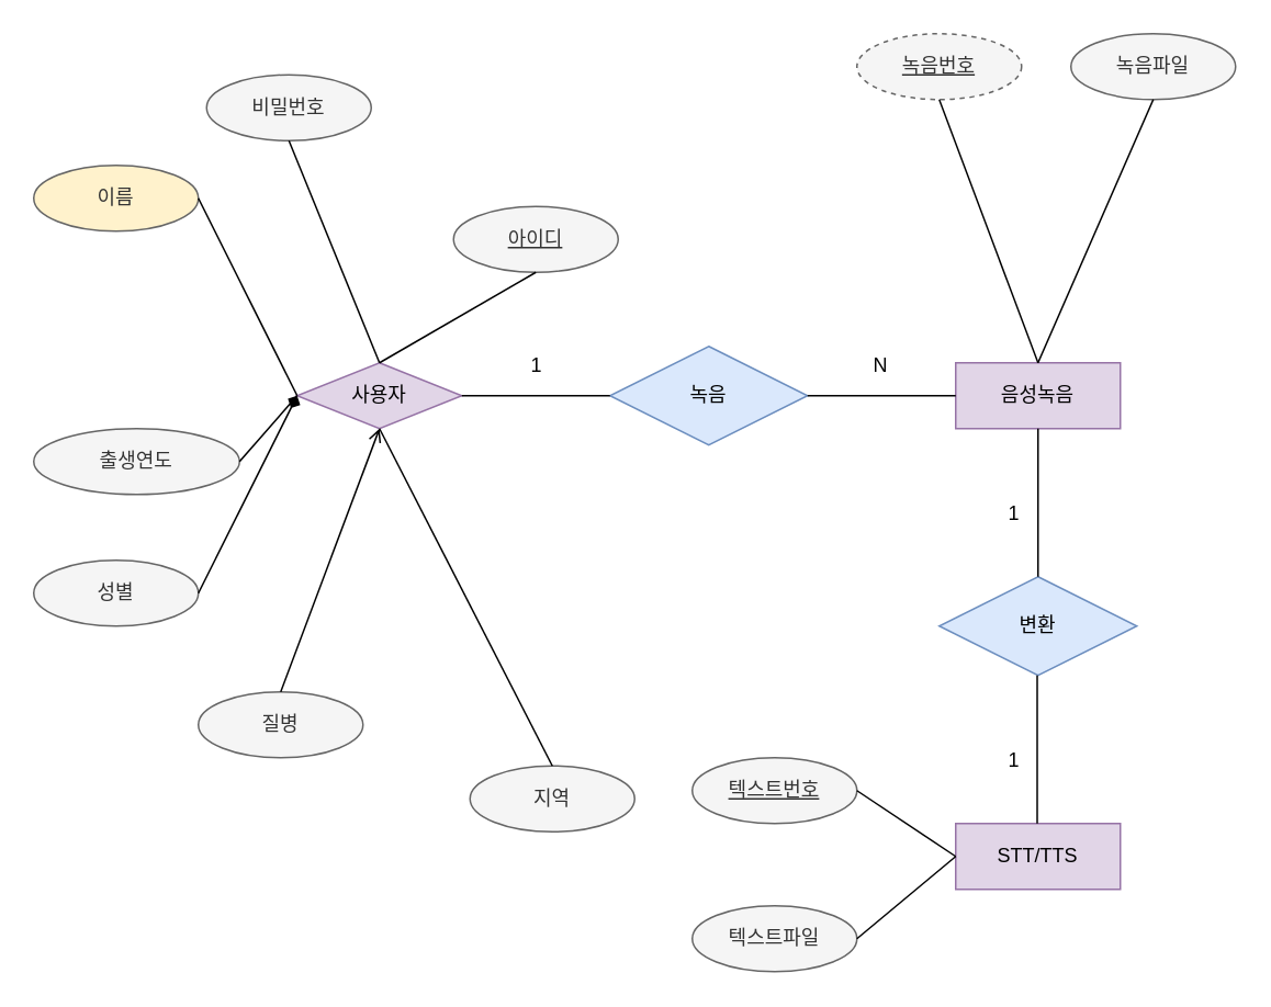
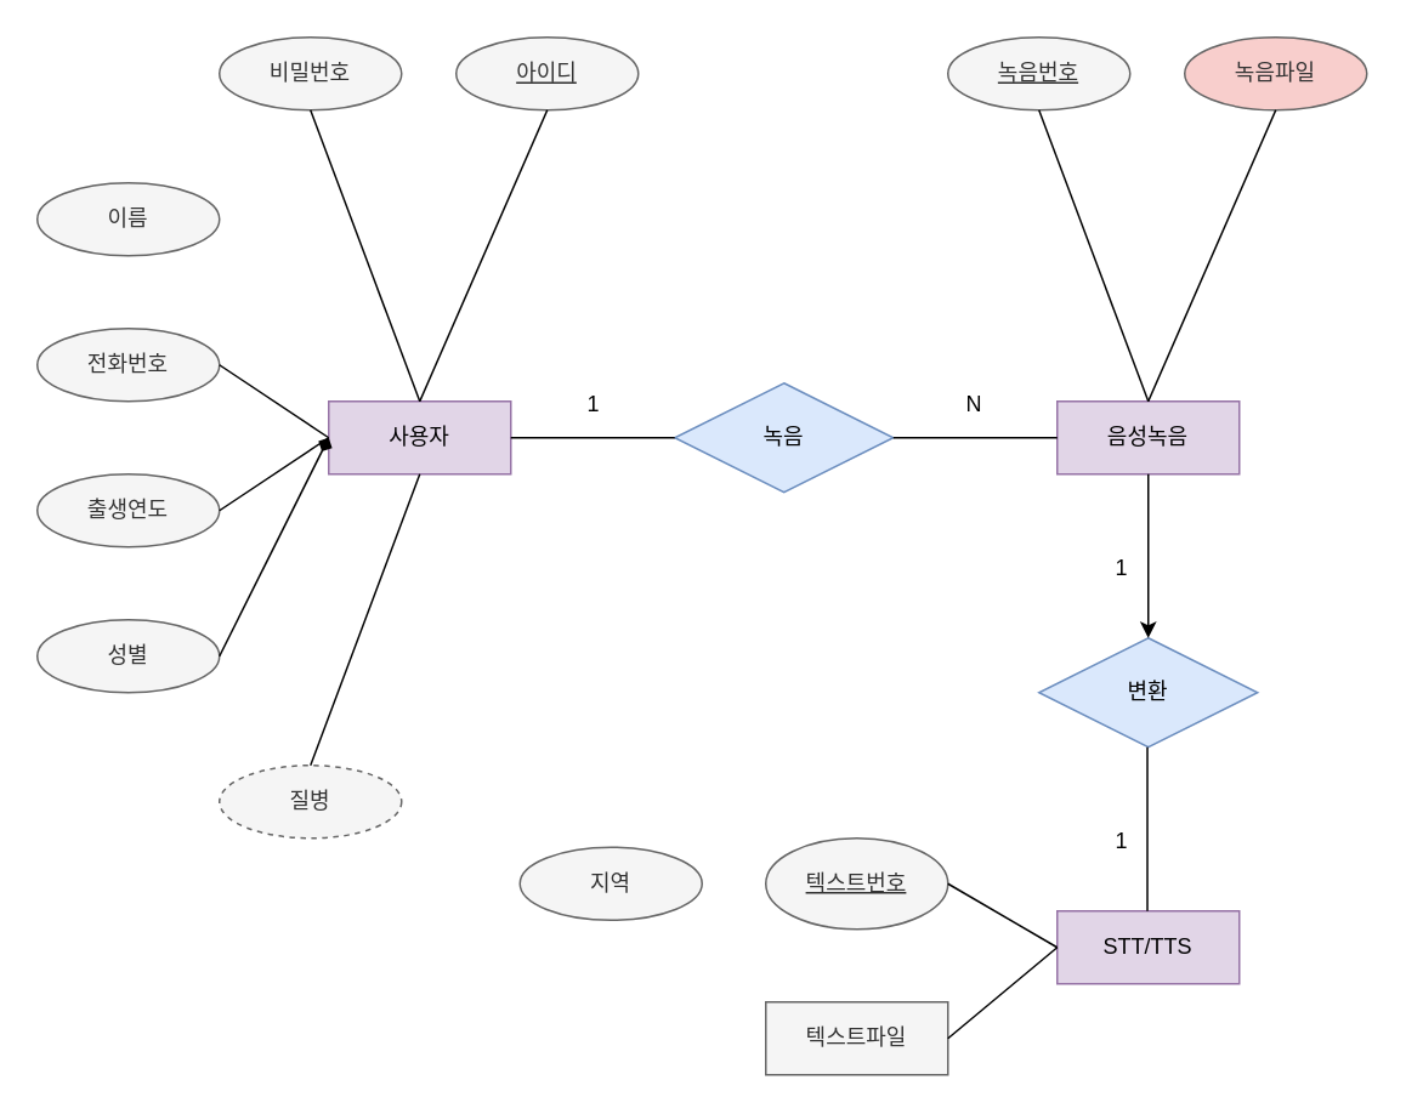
  <mxCell id="0" />
  <mxCell id="1" parent="0" />
- <mxCell id="2" value="비밀번호" style="ellipse;whiteSpace=wrap;html=1;align=center;fillColor=#f5f5f5;fontColor=#333333;strokeColor=#666666;" parent="1" vertex="1"><mxGeometry x="125" y="45" width="100" height="40" as="geometry" /></mxCell>
+ <mxCell id="2" value="비밀번호" style="ellipse;whiteSpace=wrap;html=1;align=center;fillColor=#f5f5f5;fontColor=#333333;strokeColor=#666666;" parent="1" vertex="1"><mxGeometry x="120" y="20" width="100" height="40" as="geometry" /></mxCell>
  <mxCell id="3" value="STT/TTS" style="whiteSpace=wrap;html=1;align=center;fillColor=#e1d5e7;strokeColor=#9673a6;" parent="1" vertex="1"><mxGeometry x="580" y="500" width="100" height="40" as="geometry" /></mxCell>
- <mxCell id="4" value="사용자" style="rhombus;whiteSpace=wrap;html=1;align=center;fillColor=#e1d5e7;strokeColor=#9673a6;" parent="1" vertex="1"><mxGeometry x="180" y="220" width="100" height="40" as="geometry" /></mxCell>
+ <mxCell id="4" value="사용자" style="whiteSpace=wrap;html=1;align=center;fillColor=#e1d5e7;strokeColor=#9673a6;" parent="1" vertex="1"><mxGeometry x="180" y="220" width="100" height="40" as="geometry" /></mxCell>
  <mxCell id="5" value="음성녹음" style="whiteSpace=wrap;html=1;align=center;fillColor=#e1d5e7;strokeColor=#9673a6;" parent="1" vertex="1"><mxGeometry x="580" y="220" width="100" height="40" as="geometry" /></mxCell>
  <mxCell id="6" value="녹음" style="shape=rhombus;perimeter=rhombusPerimeter;whiteSpace=wrap;html=1;align=center;fillColor=#dae8fc;strokeColor=#6c8ebf;" parent="1" vertex="1"><mxGeometry x="370" y="210" width="120" height="60" as="geometry" /></mxCell>
  <mxCell id="7" value="변환" style="shape=rhombus;perimeter=rhombusPerimeter;whiteSpace=wrap;html=1;align=center;fillColor=#dae8fc;strokeColor=#6c8ebf;" parent="1" vertex="1"><mxGeometry x="570" y="350" width="120" height="60" as="geometry" /></mxCell>
- <mxCell id="8" value="" style="endArrow=none;html=1;rounded=0;exitX=0.5;exitY=1;exitDx=0;exitDy=0;entryX=0.5;entryY=0;entryDx=0;entryDy=0;" parent="1" source="5" target="7" edge="1"><mxGeometry relative="1" as="geometry"><mxPoint x="370" y="370" as="sourcePoint" /><mxPoint x="530" y="370" as="targetPoint" /></mxGeometry></mxCell>
+ <mxCell id="8" value="" style="endArrow=classic;html=1;rounded=0;exitX=0.5;exitY=1;exitDx=0;exitDy=0;entryX=0.5;entryY=0;entryDx=0;entryDy=0;" parent="1" source="5" target="7" edge="1"><mxGeometry relative="1" as="geometry"><mxPoint x="370" y="370" as="sourcePoint" /><mxPoint x="530" y="370" as="targetPoint" /></mxGeometry></mxCell>
  <mxCell id="9" value="1" style="resizable=0;html=1;whiteSpace=wrap;align=right;verticalAlign=bottom;" parent="8" connectable="0" vertex="1"><mxGeometry x="1" relative="1" as="geometry"><mxPoint x="-10" y="-30" as="offset" /></mxGeometry></mxCell>
  <mxCell id="10" value="" style="endArrow=none;html=1;rounded=0;exitX=0.5;exitY=1;exitDx=0;exitDy=0;entryX=0.5;entryY=0;entryDx=0;entryDy=0;" parent="1" edge="1"><mxGeometry relative="1" as="geometry"><mxPoint x="629.5" y="410" as="sourcePoint" /><mxPoint x="629.5" y="500" as="targetPoint" /></mxGeometry></mxCell>
  <mxCell id="11" value="1" style="resizable=0;html=1;whiteSpace=wrap;align=right;verticalAlign=bottom;" parent="10" connectable="0" vertex="1"><mxGeometry x="1" relative="1" as="geometry"><mxPoint x="-10" y="-30" as="offset" /></mxGeometry></mxCell>
  <mxCell id="12" value="" style="endArrow=none;html=1;rounded=0;exitX=1;exitY=0.5;exitDx=0;exitDy=0;entryX=0;entryY=0.5;entryDx=0;entryDy=0;" parent="1" source="4" target="6" edge="1"><mxGeometry relative="1" as="geometry"><mxPoint x="370" y="370" as="sourcePoint" /><mxPoint x="360" y="240" as="targetPoint" /></mxGeometry></mxCell>
  <mxCell id="13" value="1" style="resizable=0;html=1;whiteSpace=wrap;align=right;verticalAlign=bottom;" parent="12" connectable="0" vertex="1"><mxGeometry x="1" relative="1" as="geometry"><mxPoint x="-40" y="-10" as="offset" /></mxGeometry></mxCell>
  <mxCell id="14" value="" style="endArrow=none;html=1;rounded=0;exitX=1;exitY=0.5;exitDx=0;exitDy=0;entryX=0;entryY=0.5;entryDx=0;entryDy=0;" parent="1" edge="1"><mxGeometry relative="1" as="geometry"><mxPoint x="490" y="240" as="sourcePoint" /><mxPoint x="580" y="240" as="targetPoint" /></mxGeometry></mxCell>
  <mxCell id="15" value="N" style="resizable=0;html=1;whiteSpace=wrap;align=right;verticalAlign=bottom;" parent="14" connectable="0" vertex="1"><mxGeometry x="1" relative="1" as="geometry"><mxPoint x="-40" y="-10" as="offset" /></mxGeometry></mxCell>
- <mxCell id="16" value="&lt;u&gt;아이디&lt;/u&gt;" style="ellipse;whiteSpace=wrap;html=1;align=center;fillColor=#f5f5f5;fontColor=#333333;strokeColor=#666666;" parent="1" vertex="1"><mxGeometry x="275" y="125" width="100" height="40" as="geometry" /></mxCell>
+ <mxCell id="16" value="&lt;u&gt;아이디&lt;/u&gt;" style="ellipse;whiteSpace=wrap;html=1;align=center;fillColor=#f5f5f5;fontColor=#333333;strokeColor=#666666;" parent="1" vertex="1"><mxGeometry x="250" y="20" width="100" height="40" as="geometry" /></mxCell>
  <mxCell id="17" value="성별" style="ellipse;whiteSpace=wrap;html=1;align=center;fillColor=#f5f5f5;fontColor=#333333;strokeColor=#666666;" parent="1" vertex="1"><mxGeometry x="20" y="340" width="100" height="40" as="geometry" /></mxCell>
- <mxCell id="18" value="출생연도" style="ellipse;whiteSpace=wrap;html=1;align=center;fillColor=#f5f5f5;fontColor=#333333;strokeColor=#666666;" parent="1" vertex="1"><mxGeometry x="20" y="260" width="125" height="40" as="geometry" /></mxCell>
- <mxCell id="19" value="이름" style="ellipse;whiteSpace=wrap;html=1;align=center;fillColor=#fff2cc;fontColor=#333333;strokeColor=#666666;" parent="1" vertex="1"><mxGeometry x="20" y="100" width="100" height="40" as="geometry" /></mxCell>
- <mxCell id="21" value="질병" style="ellipse;whiteSpace=wrap;html=1;align=center;fillColor=#f5f5f5;fontColor=#333333;strokeColor=#666666;" parent="1" vertex="1"><mxGeometry x="120" y="420" width="100" height="40" as="geometry" /></mxCell>
+ <mxCell id="18" value="출생연도" style="ellipse;whiteSpace=wrap;html=1;align=center;fillColor=#f5f5f5;fontColor=#333333;strokeColor=#666666;" parent="1" vertex="1"><mxGeometry x="20" y="260" width="100" height="40" as="geometry" /></mxCell>
+ <mxCell id="19" value="이름" style="ellipse;whiteSpace=wrap;html=1;align=center;fillColor=#f5f5f5;fontColor=#333333;strokeColor=#666666;" parent="1" vertex="1"><mxGeometry x="20" y="100" width="100" height="40" as="geometry" /></mxCell>
+ <mxCell id="20" value="전화번호" style="ellipse;whiteSpace=wrap;html=1;align=center;fillColor=#f5f5f5;fontColor=#333333;strokeColor=#666666;" parent="1" vertex="1"><mxGeometry x="20" y="180" width="100" height="40" as="geometry" /></mxCell>
+ <mxCell id="21" value="질병" style="ellipse;whiteSpace=wrap;html=1;align=center;fillColor=#f5f5f5;fontColor=#333333;strokeColor=#666666;dashed=1;" parent="1" vertex="1"><mxGeometry x="120" y="420" width="100" height="40" as="geometry" /></mxCell>
  <mxCell id="22" value="지역" style="ellipse;whiteSpace=wrap;html=1;align=center;fillColor=#f5f5f5;fontColor=#333333;strokeColor=#666666;" parent="1" vertex="1"><mxGeometry x="285" y="465" width="100" height="40" as="geometry" /></mxCell>
- <mxCell id="23" value="" style="endArrow=none;html=1;rounded=0;exitX=0.5;exitY=0;exitDx=0;exitDy=0;entryX=0.5;entryY=1;entryDx=0;entryDy=0;" parent="1" source="22" target="4" edge="1"><mxGeometry relative="1" as="geometry"><mxPoint x="310" y="720" as="sourcePoint" /><mxPoint x="470" y="720" as="targetPoint" /></mxGeometry></mxCell>
- <mxCell id="24" value="" style="endArrow=open;html=1;rounded=0;exitX=0.5;exitY=0;exitDx=0;exitDy=0;entryX=0.5;entryY=1;entryDx=0;entryDy=0;" parent="1" source="21" target="4" edge="1"><mxGeometry relative="1" as="geometry"><mxPoint x="230" y="420" as="sourcePoint" /><mxPoint x="160" y="260" as="targetPoint" /></mxGeometry></mxCell>
+ <mxCell id="24" value="" style="endArrow=none;html=1;rounded=0;exitX=0.5;exitY=0;exitDx=0;exitDy=0;entryX=0.5;entryY=1;entryDx=0;entryDy=0;" parent="1" source="21" target="4" edge="1"><mxGeometry relative="1" as="geometry"><mxPoint x="230" y="420" as="sourcePoint" /><mxPoint x="160" y="260" as="targetPoint" /></mxGeometry></mxCell>
  <mxCell id="25" value="" style="endArrow=diamond;html=1;rounded=0;exitX=1;exitY=0.5;exitDx=0;exitDy=0;entryX=0;entryY=0.5;entryDx=0;entryDy=0;" parent="1" source="17" target="4" edge="1"><mxGeometry relative="1" as="geometry"><mxPoint x="150" y="400" as="sourcePoint" /><mxPoint x="200" y="240" as="targetPoint" /></mxGeometry></mxCell>
  <mxCell id="26" value="" style="endArrow=none;html=1;rounded=0;exitX=1;exitY=0.5;exitDx=0;exitDy=0;entryX=0;entryY=0.5;entryDx=0;entryDy=0;" parent="1" source="18" target="4" edge="1"><mxGeometry relative="1" as="geometry"><mxPoint x="130" y="310" as="sourcePoint" /><mxPoint x="170" y="170" as="targetPoint" /></mxGeometry></mxCell>
- <mxCell id="28" value="" style="endArrow=none;html=1;rounded=0;exitX=1;exitY=0.5;exitDx=0;exitDy=0;entryX=0;entryY=0.5;entryDx=0;entryDy=0;" parent="1" source="19" target="4" edge="1"><mxGeometry relative="1" as="geometry"><mxPoint x="130" y="180" as="sourcePoint" /><mxPoint x="190" y="200" as="targetPoint" /></mxGeometry></mxCell>
+ <mxCell id="27" value="" style="endArrow=none;html=1;rounded=0;exitX=1;exitY=0.5;exitDx=0;exitDy=0;entryX=0;entryY=0.5;entryDx=0;entryDy=0;" parent="1" source="20" target="4" edge="1"><mxGeometry relative="1" as="geometry"><mxPoint x="120" y="280" as="sourcePoint" /><mxPoint x="180" y="220" as="targetPoint" /></mxGeometry></mxCell>
  <mxCell id="29" value="" style="endArrow=none;html=1;rounded=0;exitX=0.5;exitY=1;exitDx=0;exitDy=0;entryX=0.5;entryY=0;entryDx=0;entryDy=0;" parent="1" source="2" target="4" edge="1"><mxGeometry relative="1" as="geometry"><mxPoint x="310" y="320" as="sourcePoint" /><mxPoint x="470" y="320" as="targetPoint" /></mxGeometry></mxCell>
  <mxCell id="30" value="" style="endArrow=none;html=1;rounded=0;exitX=0.5;exitY=1;exitDx=0;exitDy=0;entryX=0.5;entryY=0;entryDx=0;entryDy=0;" parent="1" source="16" target="4" edge="1"><mxGeometry relative="1" as="geometry"><mxPoint x="240" y="70" as="sourcePoint" /><mxPoint x="300" y="230" as="targetPoint" /></mxGeometry></mxCell>
- <mxCell id="31" value="녹음파일" style="ellipse;whiteSpace=wrap;html=1;align=center;fillColor=#f5f5f5;fontColor=#333333;strokeColor=#666666;" parent="1" vertex="1"><mxGeometry x="650" y="20" width="100" height="40" as="geometry" /></mxCell>
- <mxCell id="32" value="&lt;u&gt;녹음번호&lt;/u&gt;" style="ellipse;whiteSpace=wrap;html=1;align=center;fillColor=#f5f5f5;fontColor=#333333;strokeColor=#666666;dashed=1;" parent="1" vertex="1"><mxGeometry x="520" y="20" width="100" height="40" as="geometry" /></mxCell>
+ <mxCell id="31" value="녹음파일" style="ellipse;whiteSpace=wrap;html=1;align=center;fillColor=#f8cecc;fontColor=#333333;strokeColor=#666666;" parent="1" vertex="1"><mxGeometry x="650" y="20" width="100" height="40" as="geometry" /></mxCell>
+ <mxCell id="32" value="&lt;u&gt;녹음번호&lt;/u&gt;" style="ellipse;whiteSpace=wrap;html=1;align=center;fillColor=#f5f5f5;fontColor=#333333;strokeColor=#666666;" parent="1" vertex="1"><mxGeometry x="520" y="20" width="100" height="40" as="geometry" /></mxCell>
  <mxCell id="33" value="" style="endArrow=none;html=1;rounded=0;exitX=0.5;exitY=1;exitDx=0;exitDy=0;entryX=0.5;entryY=0;entryDx=0;entryDy=0;" parent="1" source="32" target="5" edge="1"><mxGeometry relative="1" as="geometry"><mxPoint x="310" y="320" as="sourcePoint" /><mxPoint x="470" y="320" as="targetPoint" /></mxGeometry></mxCell>
  <mxCell id="34" value="" style="endArrow=none;html=1;rounded=0;exitX=0.5;exitY=1;exitDx=0;exitDy=0;entryX=0.5;entryY=0;entryDx=0;entryDy=0;" parent="1" target="5" edge="1"><mxGeometry relative="1" as="geometry"><mxPoint x="700" y="60" as="sourcePoint" /><mxPoint x="760" y="220" as="targetPoint" /></mxGeometry></mxCell>
- <mxCell id="35" value="텍스트파일" style="ellipse;whiteSpace=wrap;html=1;align=center;fillColor=#f5f5f5;fontColor=#333333;strokeColor=#666666;" parent="1" vertex="1"><mxGeometry x="420" y="550" width="100" height="40" as="geometry" /></mxCell>
- <mxCell id="36" value="&lt;u&gt;텍스트번호&lt;/u&gt;" style="ellipse;whiteSpace=wrap;html=1;align=center;fillColor=#f5f5f5;fontColor=#333333;strokeColor=#666666;" parent="1" vertex="1"><mxGeometry x="420" y="460" width="100" height="40" as="geometry" /></mxCell>
+ <mxCell id="35" value="텍스트파일" style="whiteSpace=wrap;html=1;align=center;fillColor=#f5f5f5;fontColor=#333333;strokeColor=#666666;rounded=0;" parent="1" vertex="1"><mxGeometry x="420" y="550" width="100" height="40" as="geometry" /></mxCell>
+ <mxCell id="36" value="&lt;u&gt;텍스트번호&lt;/u&gt;" style="ellipse;whiteSpace=wrap;html=1;align=center;fillColor=#f5f5f5;fontColor=#333333;strokeColor=#666666;" parent="1" vertex="1"><mxGeometry x="420" y="460" width="100" height="50" as="geometry" /></mxCell>
  <mxCell id="37" value="" style="endArrow=none;html=1;rounded=0;exitX=1;exitY=0.5;exitDx=0;exitDy=0;entryX=0;entryY=0.5;entryDx=0;entryDy=0;" parent="1" source="36" edge="1"><mxGeometry relative="1" as="geometry"><mxPoint x="520" y="560" as="sourcePoint" /><mxPoint x="580" y="520" as="targetPoint" /></mxGeometry></mxCell>
  <mxCell id="38" value="" style="endArrow=none;html=1;rounded=0;exitX=1;exitY=0.5;exitDx=0;exitDy=0;entryX=0;entryY=0.5;entryDx=0;entryDy=0;" parent="1" source="35" edge="1"><mxGeometry relative="1" as="geometry"><mxPoint x="530" y="590" as="sourcePoint" /><mxPoint x="580" y="520" as="targetPoint" /></mxGeometry></mxCell>
